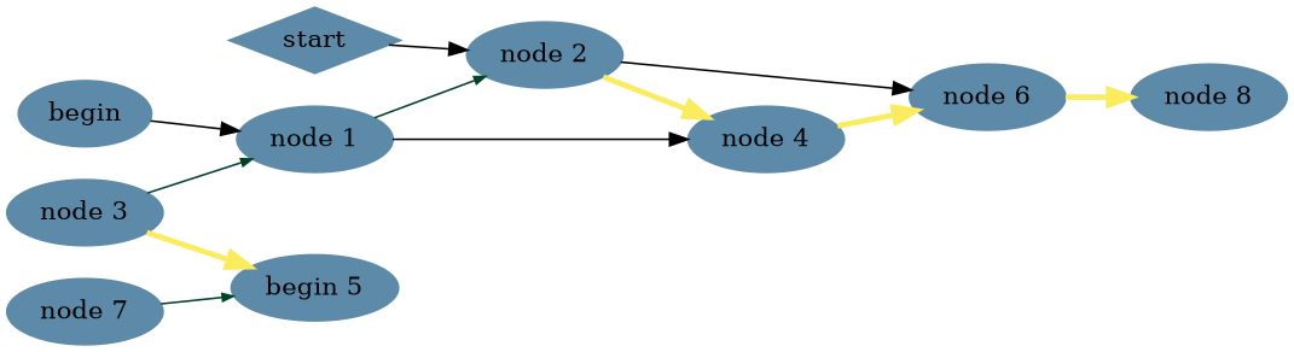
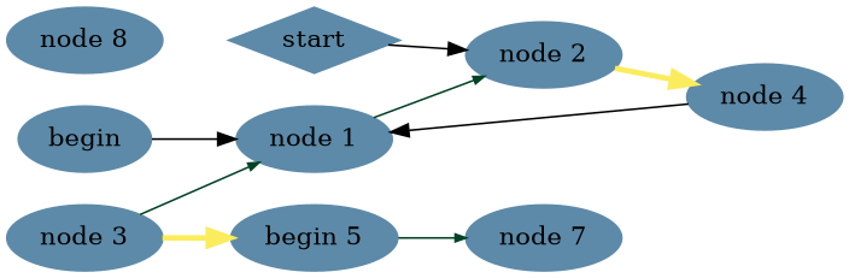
  digraph {
    rankdir=LR
    node [color="#5D8AA8" fillcolor="#5D8AA8" style=filled]
    "node 1"
    "node 3"
    "node 2"
    n4 [label="begin 5"]
    "node 7"
    "node 4"
-   "node 6"
    "node 8"
    begin
    start [shape=diamond]
    subgraph sub_1 {
      "node 1"
      "node 3"
      "node 2"
      n4
      "node 7"
    }
    subgraph sub_2 {
      "node 3"
      "node 2"
      n4
      "node 4"
-     "node 6"
      "node 8"
    }
    "node 1" -> "node 2" [arrowsize=0.6 color="#004225" penwidth=1]
-   "node 1" -> "node 4"
+   "node 4" -> "node 1"
    "node 3" -> "node 1" [arrowsize=0.6 color="#004225" penwidth=1]
    "node 3" -> n4 [arrowsize=1.2 color="#FBEC5D" penwidth=3]
    "node 2" -> "node 4" [arrowsize=1.2 color="#FBEC5D" penwidth=3]
-   "node 2" -> "node 6"
-   "node 7" -> n4 [arrowsize=0.6 color="#004225" penwidth=1]
-   "node 4" -> "node 6" [arrowsize=1.2 color="#FBEC5D" penwidth=3]
-   "node 6" -> "node 8" [arrowsize=1.2 color="#FBEC5D" penwidth=3]
+   n4 -> "node 7" [arrowsize=0.6 color="#004225" penwidth=1]
    begin -> "node 1"
    start -> "node 2"
  }
